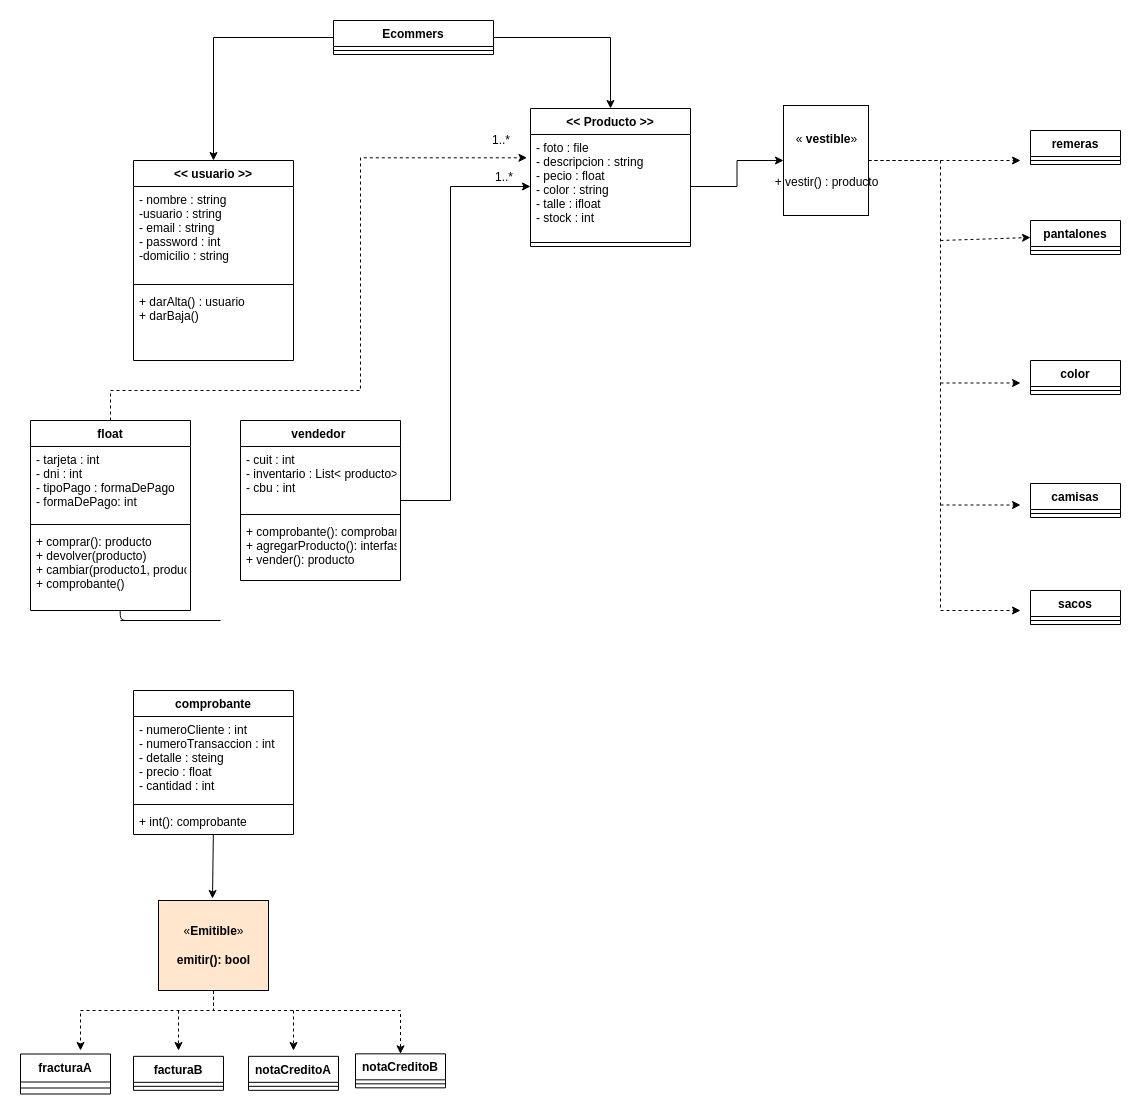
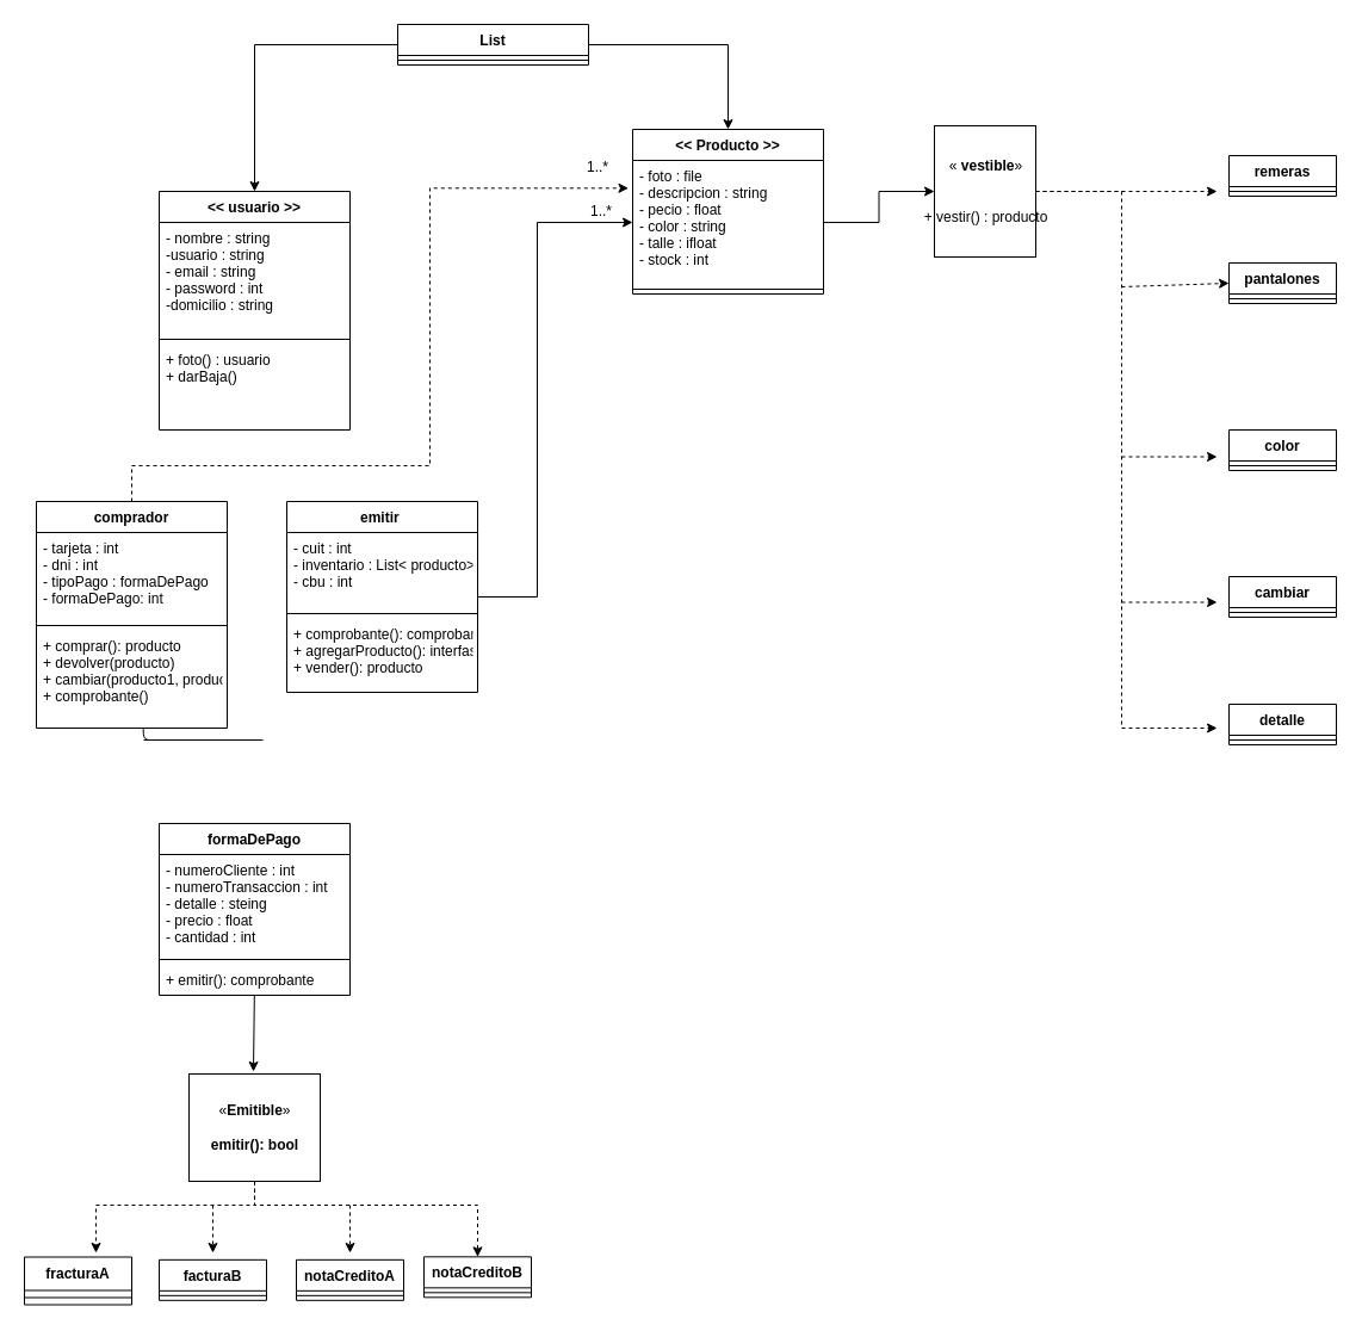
  <mxCell id="0" />
  <mxCell id="1" parent="0" />
  <mxCell id="2" style="edgeStyle=orthogonalEdgeStyle;rounded=0;orthogonalLoop=1;jettySize=auto;html=1;" parent="1" source="4" target="6" edge="1"><mxGeometry relative="1" as="geometry" /></mxCell>
  <mxCell id="3" style="edgeStyle=orthogonalEdgeStyle;rounded=0;orthogonalLoop=1;jettySize=auto;html=1;" parent="1" source="4" target="17" edge="1"><mxGeometry relative="1" as="geometry" /></mxCell>
- <mxCell id="4" value="Ecommers" style="swimlane;fontStyle=1;align=center;verticalAlign=top;childLayout=stackLayout;horizontal=1;startSize=26;horizontalStack=0;resizeParent=1;resizeParentMax=0;resizeLast=0;collapsible=1;marginBottom=0;" parent="1" vertex="1"><mxGeometry x="333" y="20" width="160" height="34" as="geometry" /></mxCell>
+ <mxCell id="4" value="List" style="swimlane;fontStyle=1;align=center;verticalAlign=top;childLayout=stackLayout;horizontal=1;startSize=26;horizontalStack=0;resizeParent=1;resizeParentMax=0;resizeLast=0;collapsible=1;marginBottom=0;" parent="1" vertex="1"><mxGeometry x="333" y="20" width="160" height="34" as="geometry" /></mxCell>
  <mxCell id="5" value="" style="line;strokeWidth=1;fillColor=none;align=left;verticalAlign=middle;spacingTop=-1;spacingLeft=3;spacingRight=3;rotatable=0;labelPosition=right;points=[];portConstraint=eastwest;" parent="4" vertex="1"><mxGeometry y="26" width="160" height="8" as="geometry" /></mxCell>
  <mxCell id="6" value="&lt;&lt; Producto &gt;&gt;" style="swimlane;fontStyle=1;align=center;verticalAlign=top;childLayout=stackLayout;horizontal=1;startSize=26;horizontalStack=0;resizeParent=1;resizeParentMax=0;resizeLast=0;collapsible=1;marginBottom=0;" parent="1" vertex="1"><mxGeometry x="530" y="108" width="160" height="138" as="geometry" /></mxCell>
  <mxCell id="7" value="- foto : file&#10;- descripcion : string&#10;- pecio : float&#10;- color : string &#10;- talle : ifloat&#10;- stock : int" style="text;strokeColor=none;fillColor=none;align=left;verticalAlign=top;spacingLeft=4;spacingRight=4;overflow=hidden;rotatable=0;points=[[0,0.5],[1,0.5]];portConstraint=eastwest;" parent="6" vertex="1"><mxGeometry y="26" width="160" height="104" as="geometry" /></mxCell>
  <mxCell id="8" value="" style="line;strokeWidth=1;fillColor=none;align=left;verticalAlign=middle;spacingTop=-1;spacingLeft=3;spacingRight=3;rotatable=0;labelPosition=right;points=[];portConstraint=eastwest;" parent="6" vertex="1"><mxGeometry y="130" width="160" height="8" as="geometry" /></mxCell>
- <mxCell id="9" value="float" style="swimlane;fontStyle=1;align=center;verticalAlign=top;childLayout=stackLayout;horizontal=1;startSize=26;horizontalStack=0;resizeParent=1;resizeParentMax=0;resizeLast=0;collapsible=1;marginBottom=0;" parent="1" vertex="1"><mxGeometry x="30" y="420" width="160" height="190" as="geometry" /></mxCell>
+ <mxCell id="9" value="comprador" style="swimlane;fontStyle=1;align=center;verticalAlign=top;childLayout=stackLayout;horizontal=1;startSize=26;horizontalStack=0;resizeParent=1;resizeParentMax=0;resizeLast=0;collapsible=1;marginBottom=0;" parent="1" vertex="1"><mxGeometry x="30" y="420" width="160" height="190" as="geometry" /></mxCell>
  <mxCell id="10" value="- tarjeta : int&#10;- dni : int&#10;- tipoPago : formaDePago&#10;- formaDePago: int" style="text;strokeColor=none;fillColor=none;align=left;verticalAlign=top;spacingLeft=4;spacingRight=4;overflow=hidden;rotatable=0;points=[[0,0.5],[1,0.5]];portConstraint=eastwest;" parent="9" vertex="1"><mxGeometry y="26" width="160" height="74" as="geometry" /></mxCell>
  <mxCell id="11" value="" style="line;strokeWidth=1;fillColor=none;align=left;verticalAlign=middle;spacingTop=-1;spacingLeft=3;spacingRight=3;rotatable=0;labelPosition=right;points=[];portConstraint=eastwest;" parent="9" vertex="1"><mxGeometry y="100" width="160" height="8" as="geometry" /></mxCell>
  <mxCell id="12" value="+ comprar(): producto&#10;+ devolver(producto)&#10;+ cambiar(producto1, producto2)&#10;+ comprobante()" style="text;strokeColor=none;fillColor=none;align=left;verticalAlign=top;spacingLeft=4;spacingRight=4;overflow=hidden;rotatable=0;points=[[0,0.5],[1,0.5]];portConstraint=eastwest;" parent="9" vertex="1"><mxGeometry y="108" width="160" height="82" as="geometry" /></mxCell>
- <mxCell id="13" value="vendedor " style="swimlane;fontStyle=1;align=center;verticalAlign=top;childLayout=stackLayout;horizontal=1;startSize=26;horizontalStack=0;resizeParent=1;resizeParentMax=0;resizeLast=0;collapsible=1;marginBottom=0;" parent="1" vertex="1"><mxGeometry x="240" y="420" width="160" height="160" as="geometry" /></mxCell>
+ <mxCell id="13" value="emitir " style="swimlane;fontStyle=1;align=center;verticalAlign=top;childLayout=stackLayout;horizontal=1;startSize=26;horizontalStack=0;resizeParent=1;resizeParentMax=0;resizeLast=0;collapsible=1;marginBottom=0;" parent="1" vertex="1"><mxGeometry x="240" y="420" width="160" height="160" as="geometry" /></mxCell>
  <mxCell id="14" value="- cuit : int&#10;- inventario : List&lt; producto&gt;&#10;- cbu : int" style="text;strokeColor=none;fillColor=none;align=left;verticalAlign=top;spacingLeft=4;spacingRight=4;overflow=hidden;rotatable=0;points=[[0,0.5],[1,0.5]];portConstraint=eastwest;" parent="13" vertex="1"><mxGeometry y="26" width="160" height="64" as="geometry" /></mxCell>
  <mxCell id="15" value="" style="line;strokeWidth=1;fillColor=none;align=left;verticalAlign=middle;spacingTop=-1;spacingLeft=3;spacingRight=3;rotatable=0;labelPosition=right;points=[];portConstraint=eastwest;" parent="13" vertex="1"><mxGeometry y="90" width="160" height="8" as="geometry" /></mxCell>
  <mxCell id="16" value="+ comprobante(): comprobante&#10;+ agregarProducto(): interfas vestible&#10;+ vender(): producto" style="text;strokeColor=none;fillColor=none;align=left;verticalAlign=top;spacingLeft=4;spacingRight=4;overflow=hidden;rotatable=0;points=[[0,0.5],[1,0.5]];portConstraint=eastwest;" parent="13" vertex="1"><mxGeometry y="98" width="160" height="62" as="geometry" /></mxCell>
  <mxCell id="17" value="&lt;&lt; usuario &gt;&gt;" style="swimlane;fontStyle=1;align=center;verticalAlign=top;childLayout=stackLayout;horizontal=1;startSize=26;horizontalStack=0;resizeParent=1;resizeParentMax=0;resizeLast=0;collapsible=1;marginBottom=0;" parent="1" vertex="1"><mxGeometry x="133" y="160" width="160" height="200" as="geometry" /></mxCell>
  <mxCell id="18" value="- nombre : string&#10;-usuario : string&#10;- email : string&#10;- password : int&#10;-domicilio : string" style="text;strokeColor=none;fillColor=none;align=left;verticalAlign=top;spacingLeft=4;spacingRight=4;overflow=hidden;rotatable=0;points=[[0,0.5],[1,0.5]];portConstraint=eastwest;" parent="17" vertex="1"><mxGeometry y="26" width="160" height="94" as="geometry" /></mxCell>
  <mxCell id="19" value="" style="line;strokeWidth=1;fillColor=none;align=left;verticalAlign=middle;spacingTop=-1;spacingLeft=3;spacingRight=3;rotatable=0;labelPosition=right;points=[];portConstraint=eastwest;" parent="17" vertex="1"><mxGeometry y="120" width="160" height="8" as="geometry" /></mxCell>
- <mxCell id="20" value="+ darAlta() : usuario&#10;+ darBaja()" style="text;strokeColor=none;fillColor=none;align=left;verticalAlign=top;spacingLeft=4;spacingRight=4;overflow=hidden;rotatable=0;points=[[0,0.5],[1,0.5]];portConstraint=eastwest;" parent="17" vertex="1"><mxGeometry y="128" width="160" height="72" as="geometry" /></mxCell>
+ <mxCell id="20" value="+ foto() : usuario&#10;+ darBaja()" style="text;strokeColor=none;fillColor=none;align=left;verticalAlign=top;spacingLeft=4;spacingRight=4;overflow=hidden;rotatable=0;points=[[0,0.5],[1,0.5]];portConstraint=eastwest;" parent="17" vertex="1"><mxGeometry y="128" width="160" height="72" as="geometry" /></mxCell>
  <mxCell id="21" value="remeras" style="swimlane;fontStyle=1;align=center;verticalAlign=top;childLayout=stackLayout;horizontal=1;startSize=26;horizontalStack=0;resizeParent=1;resizeParentMax=0;resizeLast=0;collapsible=1;marginBottom=0;" parent="1" vertex="1"><mxGeometry x="1030" y="130" width="90" height="34" as="geometry" /></mxCell>
  <mxCell id="22" value="" style="line;strokeWidth=1;fillColor=none;align=left;verticalAlign=middle;spacingTop=-1;spacingLeft=3;spacingRight=3;rotatable=0;labelPosition=right;points=[];portConstraint=eastwest;" parent="21" vertex="1"><mxGeometry y="26" width="90" height="8" as="geometry" /></mxCell>
  <mxCell id="23" value="pantalones" style="swimlane;fontStyle=1;align=center;verticalAlign=top;childLayout=stackLayout;horizontal=1;startSize=26;horizontalStack=0;resizeParent=1;resizeParentMax=0;resizeLast=0;collapsible=1;marginBottom=0;" parent="1" vertex="1"><mxGeometry x="1030" y="220" width="90" height="34" as="geometry" /></mxCell>
  <mxCell id="24" value="" style="line;strokeWidth=1;fillColor=none;align=left;verticalAlign=middle;spacingTop=-1;spacingLeft=3;spacingRight=3;rotatable=0;labelPosition=right;points=[];portConstraint=eastwest;" parent="23" vertex="1"><mxGeometry y="26" width="90" height="8" as="geometry" /></mxCell>
  <mxCell id="25" value="color" style="swimlane;fontStyle=1;align=center;verticalAlign=top;childLayout=stackLayout;horizontal=1;startSize=26;horizontalStack=0;resizeParent=1;resizeParentMax=0;resizeLast=0;collapsible=1;marginBottom=0;" parent="1" vertex="1"><mxGeometry x="1030" y="360" width="90" height="34" as="geometry" /></mxCell>
  <mxCell id="26" value="" style="line;strokeWidth=1;fillColor=none;align=left;verticalAlign=middle;spacingTop=-1;spacingLeft=3;spacingRight=3;rotatable=0;labelPosition=right;points=[];portConstraint=eastwest;" parent="25" vertex="1"><mxGeometry y="26" width="90" height="8" as="geometry" /></mxCell>
- <mxCell id="27" value="camisas" style="swimlane;fontStyle=1;align=center;verticalAlign=top;childLayout=stackLayout;horizontal=1;startSize=26;horizontalStack=0;resizeParent=1;resizeParentMax=0;resizeLast=0;collapsible=1;marginBottom=0;" parent="1" vertex="1"><mxGeometry x="1030" y="483" width="90" height="34" as="geometry" /></mxCell>
+ <mxCell id="27" value="cambiar" style="swimlane;fontStyle=1;align=center;verticalAlign=top;childLayout=stackLayout;horizontal=1;startSize=26;horizontalStack=0;resizeParent=1;resizeParentMax=0;resizeLast=0;collapsible=1;marginBottom=0;" parent="1" vertex="1"><mxGeometry x="1030" y="483" width="90" height="34" as="geometry" /></mxCell>
  <mxCell id="28" value="" style="line;strokeWidth=1;fillColor=none;align=left;verticalAlign=middle;spacingTop=-1;spacingLeft=3;spacingRight=3;rotatable=0;labelPosition=right;points=[];portConstraint=eastwest;" parent="27" vertex="1"><mxGeometry y="26" width="90" height="8" as="geometry" /></mxCell>
- <mxCell id="29" value="sacos" style="swimlane;fontStyle=1;align=center;verticalAlign=top;childLayout=stackLayout;horizontal=1;startSize=26;horizontalStack=0;resizeParent=1;resizeParentMax=0;resizeLast=0;collapsible=1;marginBottom=0;" parent="1" vertex="1"><mxGeometry x="1030" y="590" width="90" height="34" as="geometry" /></mxCell>
+ <mxCell id="29" value="detalle" style="swimlane;fontStyle=1;align=center;verticalAlign=top;childLayout=stackLayout;horizontal=1;startSize=26;horizontalStack=0;resizeParent=1;resizeParentMax=0;resizeLast=0;collapsible=1;marginBottom=0;" parent="1" vertex="1"><mxGeometry x="1030" y="590" width="90" height="34" as="geometry" /></mxCell>
  <mxCell id="30" value="" style="line;strokeWidth=1;fillColor=none;align=left;verticalAlign=middle;spacingTop=-1;spacingLeft=3;spacingRight=3;rotatable=0;labelPosition=right;points=[];portConstraint=eastwest;" parent="29" vertex="1"><mxGeometry y="26" width="90" height="8" as="geometry" /></mxCell>
  <mxCell id="31" style="edgeStyle=orthogonalEdgeStyle;rounded=0;orthogonalLoop=1;jettySize=auto;html=1;dashed=1;" parent="1" source="33" edge="1"><mxGeometry relative="1" as="geometry"><mxPoint x="1020" y="160" as="targetPoint" /></mxGeometry></mxCell>
  <mxCell id="32" style="edgeStyle=orthogonalEdgeStyle;rounded=0;orthogonalLoop=1;jettySize=auto;html=1;dashed=1;" parent="1" source="33" edge="1"><mxGeometry relative="1" as="geometry"><mxPoint x="1020" y="610" as="targetPoint" /><Array as="points"><mxPoint x="940" y="160" /><mxPoint x="940" y="610" /></Array></mxGeometry></mxCell>
  <mxCell id="33" value="«&lt;b&gt;&amp;nbsp;vestible&lt;/b&gt;»&lt;br&gt;&lt;b&gt;&lt;br&gt;&lt;/b&gt;&lt;br&gt;+ vestir() : producto" style="html=1;" parent="1" vertex="1"><mxGeometry x="783" y="105" width="85" height="110" as="geometry" /></mxCell>
  <mxCell id="34" value="" style="endArrow=classic;html=1;dashed=1;entryX=0;entryY=0.5;entryDx=0;entryDy=0;" parent="1" target="23" edge="1"><mxGeometry width="50" height="50" relative="1" as="geometry"><mxPoint x="940" y="240" as="sourcePoint" /><mxPoint x="1030.99" y="251.998" as="targetPoint" /></mxGeometry></mxCell>
  <mxCell id="35" value="" style="endArrow=classic;html=1;dashed=1;" parent="1" edge="1"><mxGeometry width="50" height="50" relative="1" as="geometry"><mxPoint x="940" y="382.5" as="sourcePoint" /><mxPoint x="1020" y="382.5" as="targetPoint" /></mxGeometry></mxCell>
  <mxCell id="36" value="" style="endArrow=classic;html=1;dashed=1;" parent="1" edge="1"><mxGeometry width="50" height="50" relative="1" as="geometry"><mxPoint x="940" y="504.5" as="sourcePoint" /><mxPoint x="1020" y="504.5" as="targetPoint" /></mxGeometry></mxCell>
- <mxCell id="37" value="comprobante" style="swimlane;fontStyle=1;align=center;verticalAlign=top;childLayout=stackLayout;horizontal=1;startSize=26;horizontalStack=0;resizeParent=1;resizeParentMax=0;resizeLast=0;collapsible=1;marginBottom=0;" parent="1" vertex="1"><mxGeometry x="133" y="690" width="160" height="144" as="geometry" /></mxCell>
+ <mxCell id="37" value="formaDePago" style="swimlane;fontStyle=1;align=center;verticalAlign=top;childLayout=stackLayout;horizontal=1;startSize=26;horizontalStack=0;resizeParent=1;resizeParentMax=0;resizeLast=0;collapsible=1;marginBottom=0;" parent="1" vertex="1"><mxGeometry x="133" y="690" width="160" height="144" as="geometry" /></mxCell>
  <mxCell id="38" value="- numeroCliente : int&#10;- numeroTransaccion : int&#10;- detalle : steing&#10;- precio : float&#10;- cantidad : int" style="text;strokeColor=none;fillColor=none;align=left;verticalAlign=top;spacingLeft=4;spacingRight=4;overflow=hidden;rotatable=0;points=[[0,0.5],[1,0.5]];portConstraint=eastwest;" parent="37" vertex="1"><mxGeometry y="26" width="160" height="84" as="geometry" /></mxCell>
  <mxCell id="39" value="" style="line;strokeWidth=1;fillColor=none;align=left;verticalAlign=middle;spacingTop=-1;spacingLeft=3;spacingRight=3;rotatable=0;labelPosition=right;points=[];portConstraint=eastwest;" parent="37" vertex="1"><mxGeometry y="110" width="160" height="8" as="geometry" /></mxCell>
- <mxCell id="40" value="+ int(): comprobante" style="text;strokeColor=none;fillColor=none;align=left;verticalAlign=top;spacingLeft=4;spacingRight=4;overflow=hidden;rotatable=0;points=[[0,0.5],[1,0.5]];portConstraint=eastwest;" parent="37" vertex="1"><mxGeometry y="118" width="160" height="26" as="geometry" /></mxCell>
+ <mxCell id="40" value="+ emitir(): comprobante" style="text;strokeColor=none;fillColor=none;align=left;verticalAlign=top;spacingLeft=4;spacingRight=4;overflow=hidden;rotatable=0;points=[[0,0.5],[1,0.5]];portConstraint=eastwest;" parent="37" vertex="1"><mxGeometry y="118" width="160" height="26" as="geometry" /></mxCell>
  <mxCell id="41" value="" style="endArrow=none;html=1;entryX=0.56;entryY=0.996;entryDx=0;entryDy=0;entryPerimeter=0;" parent="1" target="12" edge="1"><mxGeometry width="50" height="50" relative="1" as="geometry"><mxPoint x="130" y="620" as="sourcePoint" /><mxPoint x="130" y="610" as="targetPoint" /><Array as="points"><mxPoint x="120" y="620" /></Array></mxGeometry></mxCell>
  <mxCell id="42" value="" style="endArrow=none;html=1;" parent="1" edge="1"><mxGeometry width="50" height="50" relative="1" as="geometry"><mxPoint x="120" y="620" as="sourcePoint" /><mxPoint x="220" y="620" as="targetPoint" /></mxGeometry></mxCell>
  <mxCell id="43" style="edgeStyle=orthogonalEdgeStyle;rounded=0;orthogonalLoop=1;jettySize=auto;html=1;entryX=0;entryY=0.5;entryDx=0;entryDy=0;" parent="1" source="7" target="33" edge="1"><mxGeometry relative="1" as="geometry" /></mxCell>
  <mxCell id="44" style="edgeStyle=orthogonalEdgeStyle;rounded=0;orthogonalLoop=1;jettySize=auto;html=1;" parent="1" source="14" edge="1"><mxGeometry relative="1" as="geometry"><mxPoint x="530" y="186" as="targetPoint" /><Array as="points"><mxPoint x="450" y="500" /><mxPoint x="450" y="186" /></Array></mxGeometry></mxCell>
  <mxCell id="45" style="edgeStyle=orthogonalEdgeStyle;rounded=0;orthogonalLoop=1;jettySize=auto;html=1;entryX=-0.022;entryY=0.224;entryDx=0;entryDy=0;entryPerimeter=0;dashed=1;" parent="1" target="7" edge="1"><mxGeometry relative="1" as="geometry"><mxPoint x="210" y="380" as="targetPoint" /><mxPoint x="110" y="420" as="sourcePoint" /><Array as="points"><mxPoint x="110" y="390" /><mxPoint x="360" y="390" /><mxPoint x="360" y="157" /></Array></mxGeometry></mxCell>
  <mxCell id="46" value="1..*" style="text;html=1;resizable=0;points=[];autosize=1;align=left;verticalAlign=top;spacingTop=-4;" parent="1" vertex="1"><mxGeometry x="493" y="167" width="30" height="20" as="geometry" /></mxCell>
  <mxCell id="47" value="1..*" style="text;html=1;resizable=0;points=[];autosize=1;align=left;verticalAlign=top;spacingTop=-4;" parent="1" vertex="1"><mxGeometry x="490" y="130" width="30" height="20" as="geometry" /></mxCell>
  <mxCell id="48" style="edgeStyle=orthogonalEdgeStyle;rounded=0;orthogonalLoop=1;jettySize=auto;html=1;dashed=1;" parent="1" source="49" edge="1"><mxGeometry relative="1" as="geometry"><mxPoint x="80" y="1050" as="targetPoint" /><Array as="points"><mxPoint x="213" y="1010" /><mxPoint x="80" y="1010" /></Array></mxGeometry></mxCell>
- <mxCell id="49" value="«&lt;b&gt;Emitible&lt;/b&gt;»&lt;br&gt;&lt;b&gt;&lt;br&gt;emitir(): bool&lt;br&gt;&lt;/b&gt;" style="html=1;fillColor=#ffe6cc;" parent="1" vertex="1"><mxGeometry x="158" y="900" width="110" height="90" as="geometry" /></mxCell>
+ <mxCell id="49" value="«&lt;b&gt;Emitible&lt;/b&gt;»&lt;br&gt;&lt;b&gt;&lt;br&gt;emitir(): bool&lt;br&gt;&lt;/b&gt;" style="html=1;" parent="1" vertex="1"><mxGeometry x="158" y="900" width="110" height="90" as="geometry" /></mxCell>
  <mxCell id="50" value="fracturaA" style="swimlane;fontStyle=1;align=center;verticalAlign=top;childLayout=stackLayout;horizontal=1;startSize=28;horizontalStack=0;resizeParent=1;resizeParentMax=0;resizeLast=0;collapsible=1;marginBottom=0;" parent="1" vertex="1"><mxGeometry x="20" y="1053.5" width="90" height="40" as="geometry" /></mxCell>
  <mxCell id="51" value="" style="line;strokeWidth=1;fillColor=none;align=left;verticalAlign=middle;spacingTop=-1;spacingLeft=3;spacingRight=3;rotatable=0;labelPosition=right;points=[];portConstraint=eastwest;" parent="50" vertex="1"><mxGeometry y="28" width="90" height="12" as="geometry" /></mxCell>
  <mxCell id="52" value="facturaB" style="swimlane;fontStyle=1;align=center;verticalAlign=top;childLayout=stackLayout;horizontal=1;startSize=26;horizontalStack=0;resizeParent=1;resizeParentMax=0;resizeLast=0;collapsible=1;marginBottom=0;" parent="1" vertex="1"><mxGeometry x="133" y="1055.833" width="90" height="34" as="geometry" /></mxCell>
  <mxCell id="53" value="" style="line;strokeWidth=1;fillColor=none;align=left;verticalAlign=middle;spacingTop=-1;spacingLeft=3;spacingRight=3;rotatable=0;labelPosition=right;points=[];portConstraint=eastwest;" parent="52" vertex="1"><mxGeometry y="26" width="90" height="8" as="geometry" /></mxCell>
  <mxCell id="54" value="notaCreditoA" style="swimlane;fontStyle=1;align=center;verticalAlign=top;childLayout=stackLayout;horizontal=1;startSize=26;horizontalStack=0;resizeParent=1;resizeParentMax=0;resizeLast=0;collapsible=1;marginBottom=0;" parent="1" vertex="1"><mxGeometry x="248" y="1055.833" width="90" height="34" as="geometry" /></mxCell>
  <mxCell id="55" value="" style="line;strokeWidth=1;fillColor=none;align=left;verticalAlign=middle;spacingTop=-1;spacingLeft=3;spacingRight=3;rotatable=0;labelPosition=right;points=[];portConstraint=eastwest;" parent="54" vertex="1"><mxGeometry y="26" width="90" height="8" as="geometry" /></mxCell>
  <mxCell id="56" value="notaCreditoB" style="swimlane;fontStyle=1;align=center;verticalAlign=top;childLayout=stackLayout;horizontal=1;startSize=26;horizontalStack=0;resizeParent=1;resizeParentMax=0;resizeLast=0;collapsible=1;marginBottom=0;" parent="1" vertex="1"><mxGeometry x="355" y="1053.333" width="90" height="34" as="geometry" /></mxCell>
  <mxCell id="57" value="" style="line;strokeWidth=1;fillColor=none;align=left;verticalAlign=middle;spacingTop=-1;spacingLeft=3;spacingRight=3;rotatable=0;labelPosition=right;points=[];portConstraint=eastwest;" parent="56" vertex="1"><mxGeometry y="26" width="90" height="8" as="geometry" /></mxCell>
  <mxCell id="58" value="" style="endArrow=classic;html=1;" parent="1" source="40" edge="1"><mxGeometry width="50" height="50" relative="1" as="geometry"><mxPoint x="20" y="1160" as="sourcePoint" /><mxPoint x="212" y="898" as="targetPoint" /></mxGeometry></mxCell>
  <mxCell id="59" value="" style="endArrow=classic;html=1;dashed=1;" parent="1" edge="1"><mxGeometry width="50" height="50" relative="1" as="geometry"><mxPoint x="178" y="1010" as="sourcePoint" /><mxPoint x="178" y="1050" as="targetPoint" /></mxGeometry></mxCell>
  <mxCell id="60" value="" style="endArrow=classic;html=1;dashed=1;" parent="1" edge="1"><mxGeometry width="50" height="50" relative="1" as="geometry"><mxPoint x="293" y="1010" as="sourcePoint" /><mxPoint x="293" y="1050" as="targetPoint" /></mxGeometry></mxCell>
  <mxCell id="61" style="edgeStyle=orthogonalEdgeStyle;rounded=0;orthogonalLoop=1;jettySize=auto;html=1;entryX=0.5;entryY=0;entryDx=0;entryDy=0;dashed=1;" parent="1" target="56" edge="1"><mxGeometry relative="1" as="geometry"><mxPoint x="79.667" y="1050.167" as="targetPoint" /><mxPoint x="213" y="990.5" as="sourcePoint" /><Array as="points"><mxPoint x="213" y="1010" /><mxPoint x="400" y="1010" /></Array></mxGeometry></mxCell>
